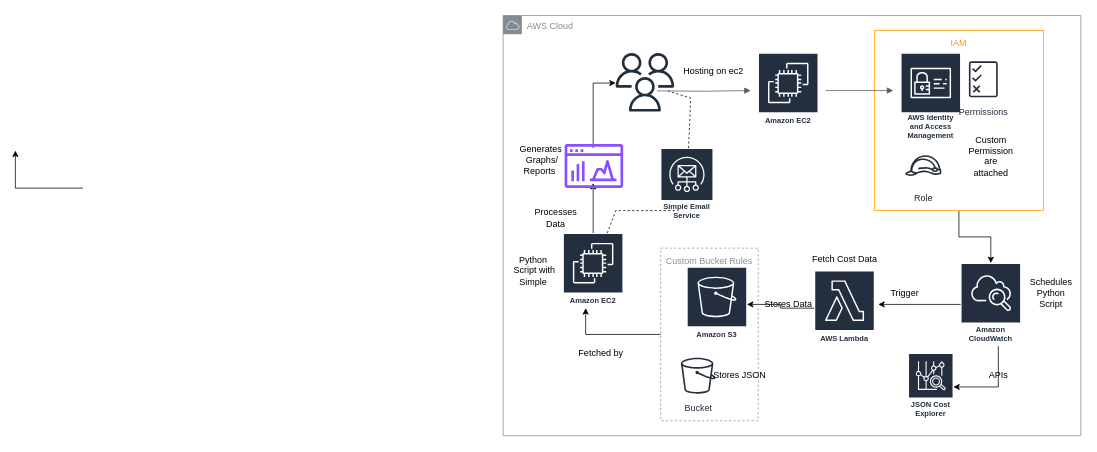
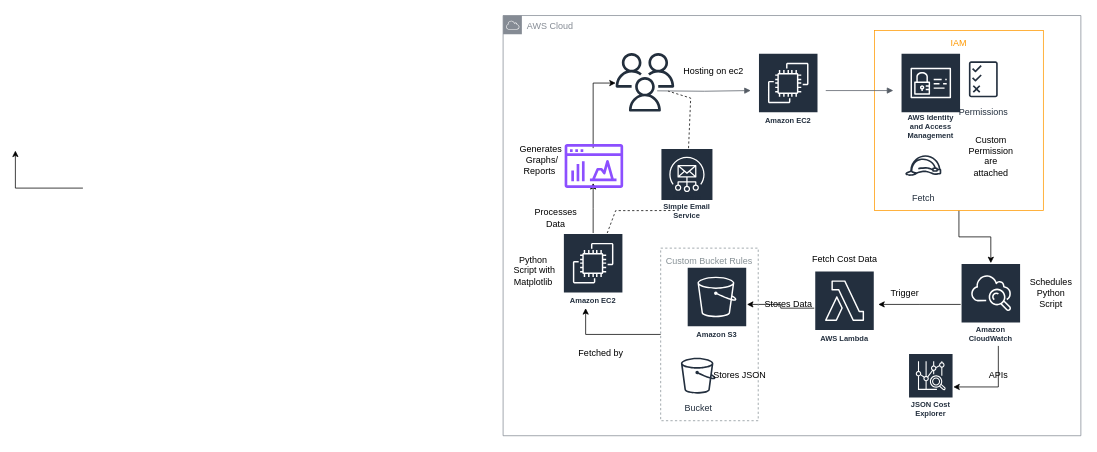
  <mxCell id="0" />
  <mxCell id="1" parent="0" />
  <mxCell id="2" value="AWS Cloud" style="sketch=0;outlineConnect=0;gradientColor=none;html=1;whiteSpace=wrap;fontSize=12;fontStyle=0;shape=mxgraph.aws4.group;grIcon=mxgraph.aws4.group_aws_cloud;strokeColor=#858B94;fillColor=none;verticalAlign=top;align=left;spacingLeft=30;fontColor=#858B94;dashed=0;" vertex="1" parent="1"><mxGeometry x="670" y="20" width="770" height="560" as="geometry" /></mxCell>
  <mxCell id="3" value="JSON Cost Explorer" style="sketch=0;outlineConnect=0;fontColor=#232F3E;gradientColor=none;strokeColor=#ffffff;fillColor=#232F3E;dashed=0;verticalLabelPosition=middle;verticalAlign=bottom;align=center;html=1;whiteSpace=wrap;fontSize=10;fontStyle=1;spacing=3;shape=mxgraph.aws4.productIcon;prIcon=mxgraph.aws4.cost_explorer;" vertex="1" parent="1"><mxGeometry x="1210" y="470" width="60" height="90" as="geometry" /></mxCell>
  <mxCell id="4" style="edgeStyle=orthogonalEdgeStyle;rounded=0;orthogonalLoop=1;jettySize=auto;html=1;" edge="1" parent="1" source="5" target="7"><mxGeometry relative="1" as="geometry" /></mxCell>
  <mxCell id="5" value="AWS Lambda" style="sketch=0;outlineConnect=0;fontColor=#232F3E;gradientColor=none;strokeColor=#ffffff;fillColor=#232F3E;dashed=0;verticalLabelPosition=middle;verticalAlign=bottom;align=center;html=1;whiteSpace=wrap;fontSize=10;fontStyle=1;spacing=3;shape=mxgraph.aws4.productIcon;prIcon=mxgraph.aws4.lambda;" vertex="1" parent="1"><mxGeometry x="1085" y="360" width="80" height="100" as="geometry" /></mxCell>
  <mxCell id="6" style="edgeStyle=orthogonalEdgeStyle;rounded=0;orthogonalLoop=1;jettySize=auto;html=1;" edge="1" parent="1"><mxGeometry relative="1" as="geometry"><mxPoint x="110" y="250" as="sourcePoint" /><mxPoint x="20" y="200" as="targetPoint" /><Array as="points"><mxPoint x="20" y="250" /></Array></mxGeometry></mxCell>
  <mxCell id="7" value="Amazon S3" style="sketch=0;outlineConnect=0;fontColor=#232F3E;gradientColor=none;strokeColor=#ffffff;fillColor=#232F3E;dashed=0;verticalLabelPosition=middle;verticalAlign=bottom;align=center;html=1;whiteSpace=wrap;fontSize=10;fontStyle=1;spacing=3;shape=mxgraph.aws4.productIcon;prIcon=mxgraph.aws4.s3;" vertex="1" parent="1"><mxGeometry x="915" y="355" width="80" height="100" as="geometry" /></mxCell>
  <mxCell id="8" value="Bucket" style="sketch=0;outlineConnect=0;fontColor=#232F3E;gradientColor=none;strokeColor=#232F3E;fillColor=#ffffff;dashed=0;verticalLabelPosition=bottom;verticalAlign=top;align=center;html=1;fontSize=12;fontStyle=0;aspect=fixed;shape=mxgraph.aws4.resourceIcon;resIcon=mxgraph.aws4.bucket;" vertex="1" parent="1"><mxGeometry x="900" y="470" width="60" height="60" as="geometry" /></mxCell>
  <mxCell id="9" value="AWS Identity and Access Management" style="sketch=0;outlineConnect=0;fontColor=#232F3E;gradientColor=none;strokeColor=#ffffff;fillColor=#232F3E;dashed=0;verticalLabelPosition=middle;verticalAlign=bottom;align=center;html=1;whiteSpace=wrap;fontSize=10;fontStyle=1;spacing=3;shape=mxgraph.aws4.productIcon;prIcon=mxgraph.aws4.identity_and_access_management;" vertex="1" parent="1"><mxGeometry x="1200" y="70" width="80" height="120" as="geometry" /></mxCell>
  <mxCell id="10" value="Permissions" style="sketch=0;outlineConnect=0;fontColor=#232F3E;gradientColor=none;strokeColor=#232F3E;fillColor=#ffffff;dashed=0;verticalLabelPosition=bottom;verticalAlign=top;align=center;html=1;fontSize=12;fontStyle=0;aspect=fixed;shape=mxgraph.aws4.resourceIcon;resIcon=mxgraph.aws4.permissions;" vertex="1" parent="1"><mxGeometry x="1280" y="75" width="60" height="60" as="geometry" /></mxCell>
- <mxCell id="11" value="Role" style="sketch=0;outlineConnect=0;fontColor=#232F3E;gradientColor=none;strokeColor=#232F3E;fillColor=#ffffff;dashed=0;verticalLabelPosition=bottom;verticalAlign=top;align=center;html=1;fontSize=12;fontStyle=0;aspect=fixed;shape=mxgraph.aws4.resourceIcon;resIcon=mxgraph.aws4.role;" vertex="1" parent="1"><mxGeometry x="1200" y="190" width="60" height="60" as="geometry" /></mxCell>
+ <mxCell id="11" value="Fetch" style="sketch=0;outlineConnect=0;fontColor=#232F3E;gradientColor=none;strokeColor=#232F3E;fillColor=#ffffff;dashed=0;verticalLabelPosition=bottom;verticalAlign=top;align=center;html=1;fontSize=12;fontStyle=0;aspect=fixed;shape=mxgraph.aws4.resourceIcon;resIcon=mxgraph.aws4.role;" vertex="1" parent="1"><mxGeometry x="1200" y="190" width="60" height="60" as="geometry" /></mxCell>
  <mxCell id="12" value="Amazon EC2" style="sketch=0;outlineConnect=0;fontColor=#232F3E;gradientColor=none;strokeColor=#ffffff;fillColor=#232F3E;dashed=0;verticalLabelPosition=middle;verticalAlign=bottom;align=center;html=1;whiteSpace=wrap;fontSize=10;fontStyle=1;spacing=3;shape=mxgraph.aws4.productIcon;prIcon=mxgraph.aws4.ec2;" vertex="1" parent="1"><mxGeometry x="1010" y="70" width="80" height="100" as="geometry" /></mxCell>
  <mxCell id="13" style="edgeStyle=orthogonalEdgeStyle;rounded=0;orthogonalLoop=1;jettySize=auto;html=1;" edge="1" parent="1" source="14" target="17"><mxGeometry relative="1" as="geometry" /></mxCell>
  <mxCell id="14" value="IAM" style="outlineConnect=0;gradientColor=none;html=1;whiteSpace=wrap;fontSize=12;fontStyle=0;strokeColor=#FF9900;fillColor=none;verticalAlign=top;align=center;fontColor=#FF9900;dashed=0;spacingTop=3;" vertex="1" parent="1"><mxGeometry x="1165" y="40" width="225" height="240" as="geometry" /></mxCell>
  <mxCell id="15" style="edgeStyle=orthogonalEdgeStyle;rounded=0;orthogonalLoop=1;jettySize=auto;html=1;" edge="1" parent="1" source="17" target="3"><mxGeometry relative="1" as="geometry"><Array as="points"><mxPoint x="1330" y="515" /></Array></mxGeometry></mxCell>
  <mxCell id="16" style="edgeStyle=orthogonalEdgeStyle;rounded=0;orthogonalLoop=1;jettySize=auto;html=1;" edge="1" parent="1" source="17"><mxGeometry relative="1" as="geometry"><mxPoint x="1170" y="405" as="targetPoint" /></mxGeometry></mxCell>
  <mxCell id="17" value="Amazon CloudWatch" style="sketch=0;outlineConnect=0;fontColor=#232F3E;gradientColor=none;strokeColor=#ffffff;fillColor=#232F3E;dashed=0;verticalLabelPosition=middle;verticalAlign=bottom;align=center;html=1;whiteSpace=wrap;fontSize=10;fontStyle=1;spacing=3;shape=mxgraph.aws4.productIcon;prIcon=mxgraph.aws4.cloudwatch;" vertex="1" parent="1"><mxGeometry x="1280" y="350" width="80" height="110" as="geometry" /></mxCell>
  <mxCell id="18" style="edgeStyle=orthogonalEdgeStyle;rounded=0;orthogonalLoop=1;jettySize=auto;html=1;" edge="1" parent="1" source="36"><mxGeometry relative="1" as="geometry"><mxPoint x="790" y="243.25" as="targetPoint" /></mxGeometry></mxCell>
  <mxCell id="19" value="" style="edgeStyle=orthogonalEdgeStyle;html=1;endArrow=block;elbow=vertical;startArrow=none;endFill=1;strokeColor=#545B64;rounded=0;exitX=0.791;exitY=0.648;exitDx=0;exitDy=0;exitPerimeter=0;" edge="1" parent="1"><mxGeometry width="100" relative="1" as="geometry"><mxPoint x="875.331" y="120.36" as="sourcePoint" /><mxPoint x="1000" y="120" as="targetPoint" /></mxGeometry></mxCell>
  <mxCell id="20" value="" style="edgeStyle=orthogonalEdgeStyle;html=1;endArrow=block;elbow=vertical;startArrow=none;endFill=1;strokeColor=#545B64;rounded=0;" edge="1" parent="1"><mxGeometry width="100" relative="1" as="geometry"><mxPoint x="1100" y="120" as="sourcePoint" /><mxPoint x="1190" y="120" as="targetPoint" /></mxGeometry></mxCell>
  <mxCell id="21" value="Amazon Simple Email Service" style="sketch=0;outlineConnect=0;fontColor=#232F3E;gradientColor=none;strokeColor=#ffffff;fillColor=#232F3E;dashed=0;verticalLabelPosition=middle;verticalAlign=bottom;align=center;html=1;whiteSpace=wrap;fontSize=10;fontStyle=1;spacing=3;shape=mxgraph.aws4.productIcon;prIcon=mxgraph.aws4.simple_email_service;" vertex="1" parent="1"><mxGeometry x="880" y="196.75" width="70" height="100" as="geometry" /></mxCell>
  <mxCell id="22" value="" style="endArrow=none;dashed=1;html=1;rounded=0;entryX=0.299;entryY=0.464;entryDx=0;entryDy=0;entryPerimeter=0;" edge="1" parent="1" source="36" target="2"><mxGeometry width="50" height="50" relative="1" as="geometry"><mxPoint x="770" y="370" as="sourcePoint" /><mxPoint x="1190" y="230" as="targetPoint" /><Array as="points"><mxPoint x="820" y="280" /><mxPoint x="860" y="280" /></Array></mxGeometry></mxCell>
  <mxCell id="23" value="" style="endArrow=none;dashed=1;html=1;rounded=0;" edge="1" parent="1" source="21"><mxGeometry width="50" height="50" relative="1" as="geometry"><mxPoint x="880" y="180" as="sourcePoint" /><mxPoint x="889.933" y="120.749" as="targetPoint" /><Array as="points"><mxPoint x="920" y="130" /></Array></mxGeometry></mxCell>
  <mxCell id="24" style="edgeStyle=orthogonalEdgeStyle;rounded=0;orthogonalLoop=1;jettySize=auto;html=1;" edge="1" parent="1" source="25" target="36"><mxGeometry relative="1" as="geometry"><Array as="points"><mxPoint x="780" y="445" /></Array></mxGeometry></mxCell>
  <mxCell id="25" value="Custom Bucket Rules" style="outlineConnect=0;gradientColor=none;html=1;whiteSpace=wrap;fontSize=12;fontStyle=0;strokeColor=#879196;fillColor=none;verticalAlign=top;align=center;fontColor=#879196;dashed=1;spacingTop=3;" vertex="1" parent="1"><mxGeometry x="880" y="330" width="130" height="230" as="geometry" /></mxCell>
  <mxCell id="26" value="Schedules &lt;br&gt;Python &lt;br&gt;Script" style="text;html=1;align=center;verticalAlign=middle;resizable=0;points=[];autosize=1;strokeColor=none;fillColor=none;" vertex="1" parent="1"><mxGeometry x="1360" y="360" width="80" height="60" as="geometry" /></mxCell>
  <mxCell id="27" value="Fetch Cost Data" style="text;html=1;align=center;verticalAlign=middle;resizable=0;points=[];autosize=1;strokeColor=none;fillColor=none;" vertex="1" parent="1"><mxGeometry x="1070" y="330" width="110" height="30" as="geometry" /></mxCell>
  <mxCell id="28" value="Stores JSON" style="text;html=1;align=center;verticalAlign=middle;resizable=0;points=[];autosize=1;strokeColor=none;fillColor=none;" vertex="1" parent="1"><mxGeometry x="940" y="485" width="90" height="30" as="geometry" /></mxCell>
  <mxCell id="29" value="Stores Data" style="text;html=1;align=center;verticalAlign=middle;resizable=0;points=[];autosize=1;strokeColor=none;fillColor=none;" vertex="1" parent="1"><mxGeometry x="1005" y="390" width="90" height="30" as="geometry" /></mxCell>
  <mxCell id="30" value="Trigger" style="text;html=1;align=center;verticalAlign=middle;resizable=0;points=[];autosize=1;strokeColor=none;fillColor=none;" vertex="1" parent="1"><mxGeometry x="1175" y="375" width="60" height="30" as="geometry" /></mxCell>
  <mxCell id="31" value="APIs" style="text;html=1;align=center;verticalAlign=middle;resizable=0;points=[];autosize=1;strokeColor=none;fillColor=none;" vertex="1" parent="1"><mxGeometry x="1305" y="485" width="50" height="30" as="geometry" /></mxCell>
- <mxCell id="32" value="Python&lt;br&gt;&amp;nbsp;Script with &lt;br&gt;Simple" style="text;html=1;align=center;verticalAlign=middle;resizable=0;points=[];autosize=1;strokeColor=none;fillColor=none;" vertex="1" parent="1"><mxGeometry x="670" y="330" width="80" height="60" as="geometry" /></mxCell>
+ <mxCell id="32" value="Python&lt;br&gt;&amp;nbsp;Script with &lt;br&gt;Matplotlib" style="text;html=1;align=center;verticalAlign=middle;resizable=0;points=[];autosize=1;strokeColor=none;fillColor=none;" vertex="1" parent="1"><mxGeometry x="670" y="330" width="80" height="60" as="geometry" /></mxCell>
  <mxCell id="33" value="Fetched by" style="text;html=1;align=center;verticalAlign=middle;resizable=0;points=[];autosize=1;strokeColor=none;fillColor=none;" vertex="1" parent="1"><mxGeometry x="760" y="455" width="80" height="30" as="geometry" /></mxCell>
  <mxCell id="34" value="Processes &lt;br&gt;Data" style="text;html=1;align=center;verticalAlign=middle;resizable=0;points=[];autosize=1;strokeColor=none;fillColor=none;" vertex="1" parent="1"><mxGeometry x="700" y="270" width="80" height="40" as="geometry" /></mxCell>
  <mxCell id="35" style="edgeStyle=orthogonalEdgeStyle;rounded=0;orthogonalLoop=1;jettySize=auto;html=1;" edge="1" parent="1"><mxGeometry relative="1" as="geometry"><mxPoint x="790" y="196.75" as="sourcePoint" /><mxPoint x="820.067" y="110" as="targetPoint" /><Array as="points"><mxPoint x="790" y="110" /></Array></mxGeometry></mxCell>
  <mxCell id="36" value="Amazon EC2" style="sketch=0;outlineConnect=0;fontColor=#232F3E;gradientColor=none;strokeColor=#ffffff;fillColor=#232F3E;dashed=0;verticalLabelPosition=middle;verticalAlign=bottom;align=center;html=1;whiteSpace=wrap;fontSize=10;fontStyle=1;spacing=3;shape=mxgraph.aws4.productIcon;prIcon=mxgraph.aws4.ec2;" vertex="1" parent="1"><mxGeometry x="750" y="310" width="80" height="100" as="geometry" /></mxCell>
  <mxCell id="37" value="Generates&lt;br&gt;&amp;nbsp;Graphs/&lt;br&gt;Reports&amp;nbsp;" style="text;html=1;align=center;verticalAlign=middle;resizable=0;points=[];autosize=1;strokeColor=none;fillColor=none;" vertex="1" parent="1"><mxGeometry x="680" y="183.25" width="80" height="60" as="geometry" /></mxCell>
  <mxCell id="38" value="Hosting on ec2" style="text;html=1;align=center;verticalAlign=middle;resizable=0;points=[];autosize=1;strokeColor=none;fillColor=none;" vertex="1" parent="1"><mxGeometry x="900" width="100" height="30" as="geometry" y="80" /></mxCell>
  <mxCell id="39" value="Custom&lt;br&gt;Permission&lt;br&gt;are&lt;br&gt;attached&lt;div&gt;&lt;br/&gt;&lt;/div&gt;" style="text;html=1;align=center;verticalAlign=middle;resizable=0;points=[];autosize=1;strokeColor=none;fillColor=none;" vertex="1" parent="1"><mxGeometry x="1280" y="170" width="80" height="90" as="geometry" /></mxCell>
  <mxCell id="40" value="" style="sketch=0;outlineConnect=0;fontColor=#232F3E;gradientColor=none;fillColor=#232F3D;strokeColor=none;dashed=0;verticalLabelPosition=bottom;verticalAlign=top;align=center;html=1;fontSize=12;fontStyle=0;aspect=fixed;pointerEvents=1;shape=mxgraph.aws4.users;" vertex="1" parent="1"><mxGeometry x="820" y="70" width="78" height="78" as="geometry" /></mxCell>
  <mxCell id="41" value="" style="sketch=0;outlineConnect=0;fontColor=#232F3E;gradientColor=none;fillColor=#8C4FFF;strokeColor=none;dashed=0;verticalLabelPosition=bottom;verticalAlign=top;align=center;html=1;fontSize=12;fontStyle=0;aspect=fixed;pointerEvents=1;shape=mxgraph.aws4.opensearch_dashboards;" vertex="1" parent="1"><mxGeometry x="752" y="191" width="78" height="59" as="geometry" /></mxCell>
